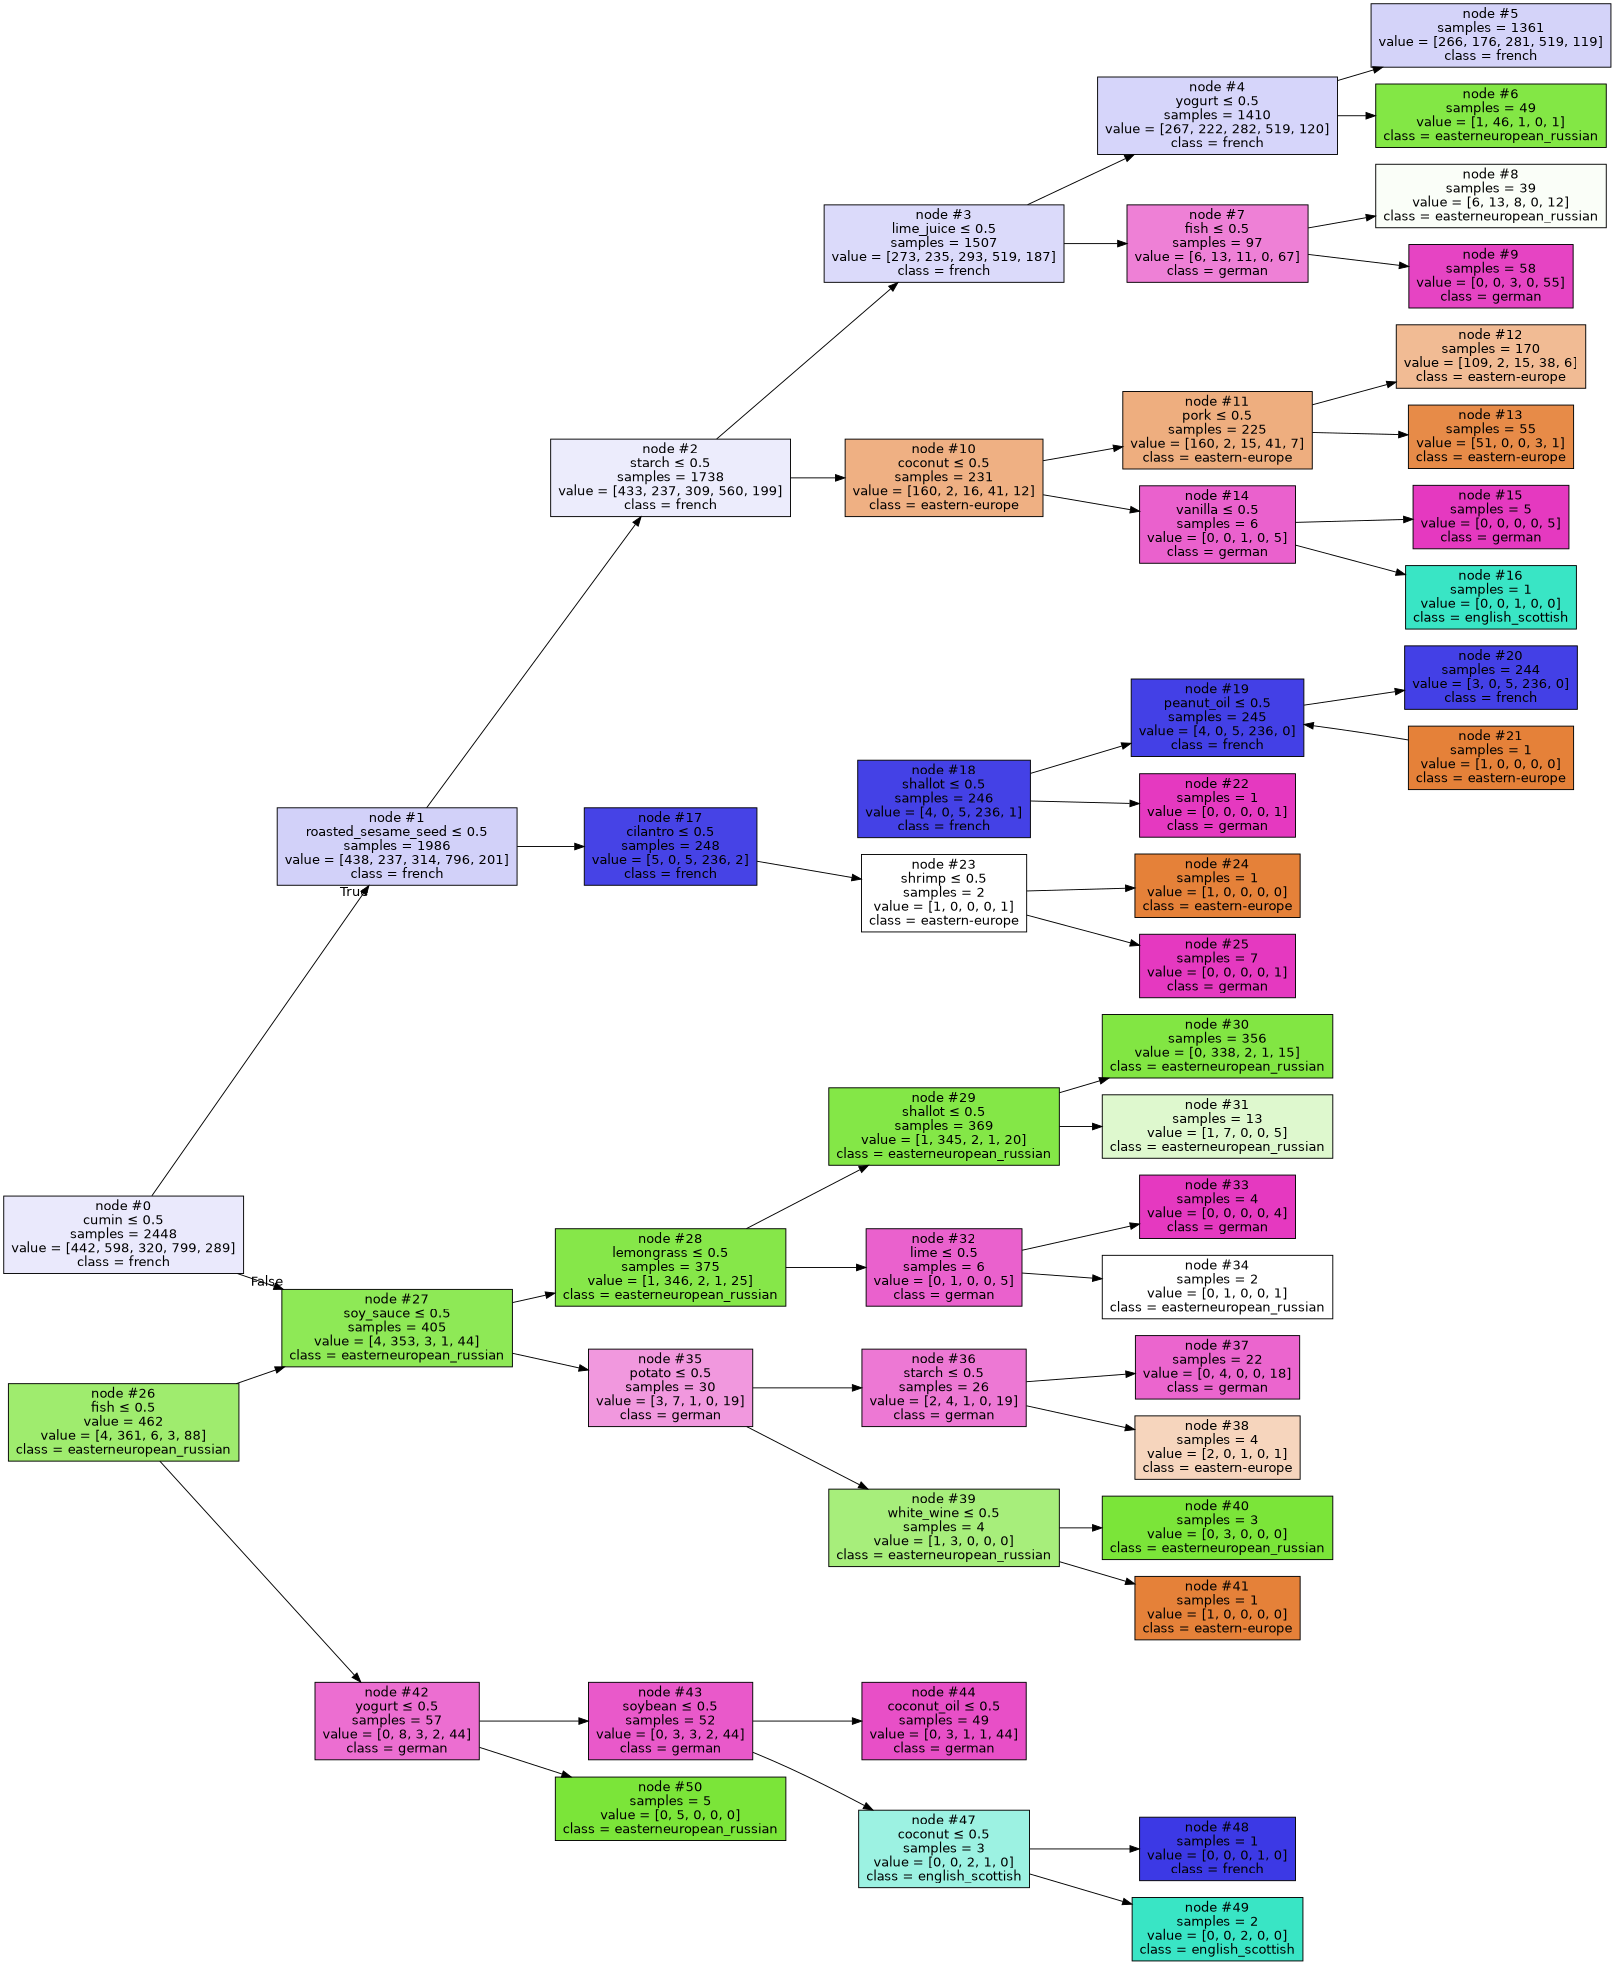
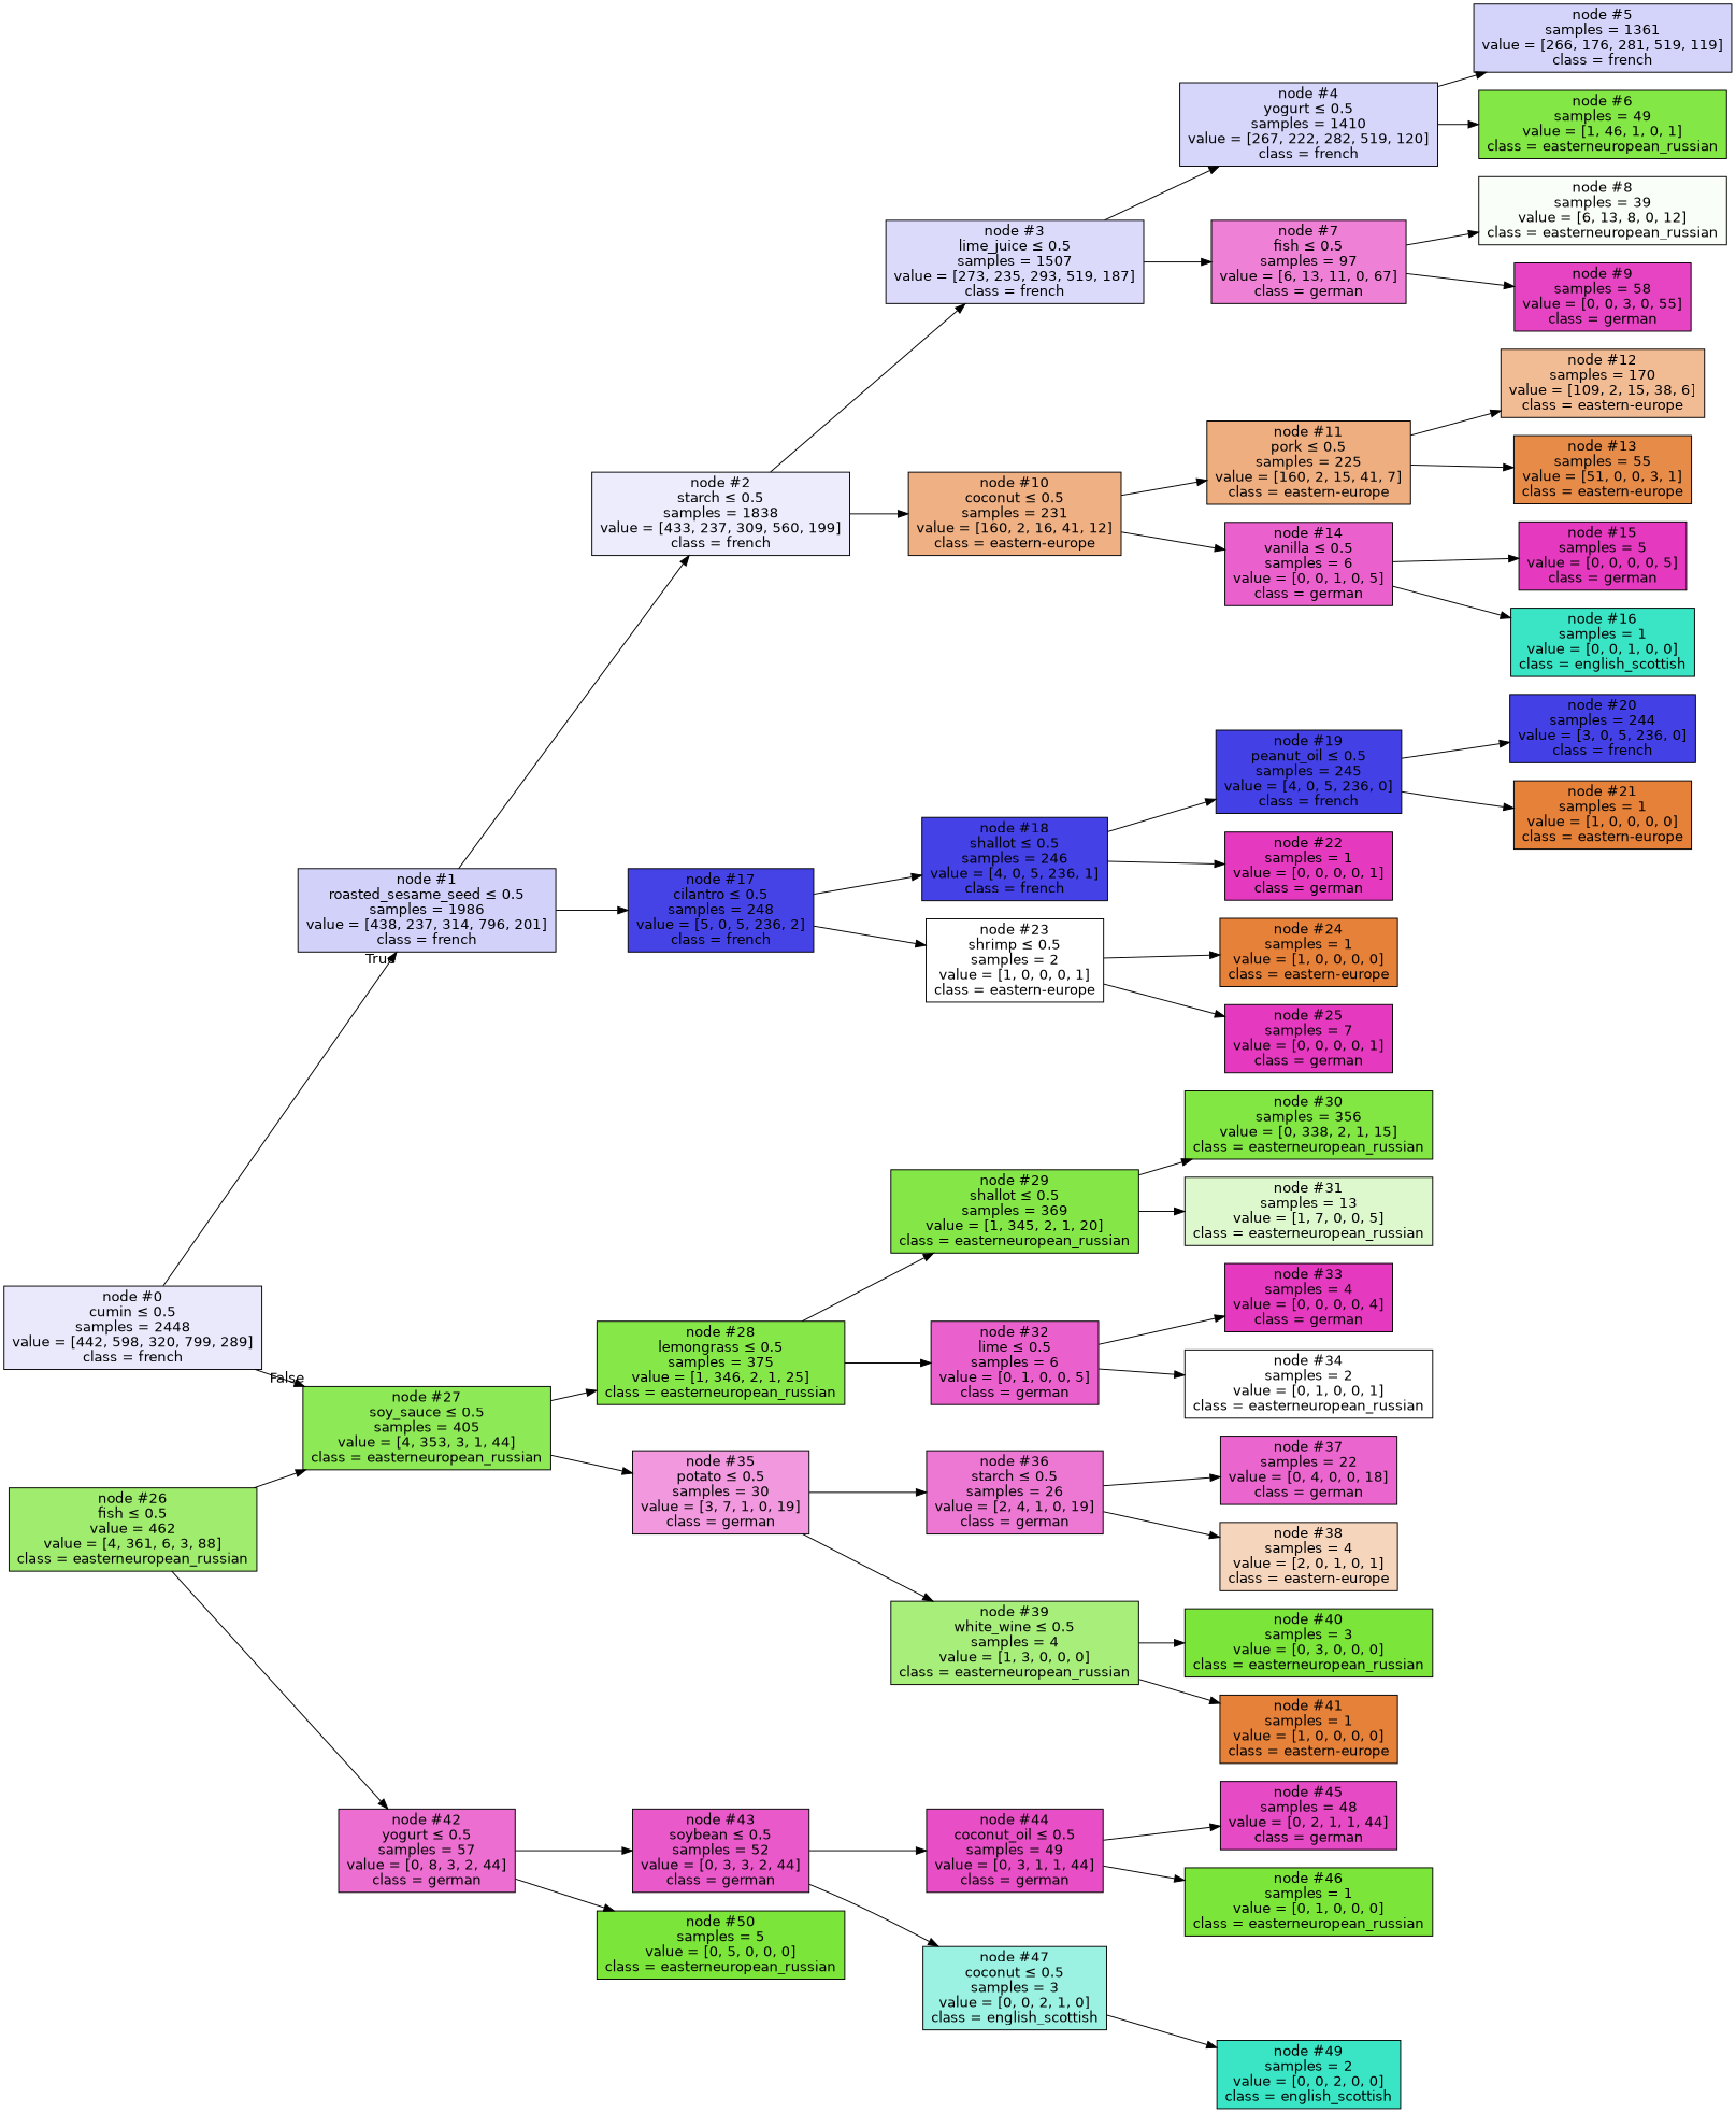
  digraph {
    rankdir=LR
    node [color=black fillcolor="#e539c0" fontname=helvetica shape=box style=filled]
    edge [fontname=helvetica]
    n1 [fillcolor="#eae9fc" label=<node &#35;0<br/>cumin &le; 0.5<br/>samples = 2448<br/>value = [442, 598, 320, 799, 289]<br/>class = french>]
    n2 [fillcolor="#d2d1f9" label=<node &#35;1<br/>roasted_sesame_seed &le; 0.5<br/>samples = 1986<br/>value = [438, 237, 314, 796, 201]<br/>class = french>]
    n3 [fillcolor="#8ee956" label=<node &#35;27<br/>soy_sauce &le; 0.5<br/>samples = 405<br/>value = [4, 353, 3, 1, 44]<br/>class = easterneuropean_russian>]
-   n4 [fillcolor="#ececfc" label=<node &#35;2<br/>starch &le; 0.5<br/>samples = 1738<br/>value = [433, 237, 309, 560, 199]<br/>class = french>]
+   n4 [fillcolor="#ececfc" label=<node &#35;2<br/>starch &le; 0.5<br/>samples = 1838<br/>value = [433, 237, 309, 560, 199]<br/>class = french>]
    n5 [fillcolor="#4643e6" label=<node &#35;17<br/>cilantro &le; 0.5<br/>samples = 248<br/>value = [5, 0, 5, 236, 2]<br/>class = french>]
    n6 [fillcolor="#9fec6e" label=<node &#35;26<br/>fish &le; 0.5<br/>value = 462<br/>value = [4, 361, 6, 3, 88]<br/>class = easterneuropean_russian>]
    n7 [fillcolor="#ec6ed1" label=<node &#35;42<br/>yogurt &le; 0.5<br/>samples = 57<br/>value = [0, 8, 3, 2, 44]<br/>class = german>]
    n8 [fillcolor="#dbdafa" label=<node &#35;3<br/>lime_juice &le; 0.5<br/>samples = 1507<br/>value = [273, 235, 293, 519, 187]<br/>class = french>]
    n9 [fillcolor="#efb083" label=<node &#35;10<br/>coconut &le; 0.5<br/>samples = 231<br/>value = [160, 2, 16, 41, 12]<br/>class = eastern-europe>]
    n10 [fillcolor="#4441e6" label=<node &#35;18<br/>shallot &le; 0.5<br/>samples = 246<br/>value = [4, 0, 5, 236, 1]<br/>class = french>]
    n11 [fillcolor="#ffffff" label=<node &#35;23<br/>shrimp &le; 0.5<br/>samples = 2<br/>value = [1, 0, 0, 0, 1]<br/>class = eastern-europe>]
    n12 [fillcolor="#d6d5fa" label=<node &#35;4<br/>yogurt &le; 0.5<br/>samples = 1410<br/>value = [267, 222, 282, 519, 120]<br/>class = french>]
    n13 [fillcolor="#ee80d6" label=<node &#35;7<br/>fish &le; 0.5<br/>samples = 97<br/>value = [6, 13, 11, 0, 67]<br/>class = german>]
    n14 [fillcolor="#eeae7f" label=<node &#35;11<br/>pork &le; 0.5<br/>samples = 225<br/>value = [160, 2, 15, 41, 7]<br/>class = eastern-europe>]
    n15 [fillcolor="#ea61cd" label=<node &#35;14<br/>vanilla &le; 0.5<br/>samples = 6<br/>value = [0, 0, 1, 0, 5]<br/>class = german>]
    n16 [fillcolor="#d4d3f9" label=<node &#35;5<br/>samples = 1361<br/>value = [266, 176, 281, 519, 119]<br/>class = french>]
    n17 [fillcolor="#83e745" label=<node &#35;6<br/>samples = 49<br/>value = [1, 46, 1, 0, 1]<br/>class = easterneuropean_russian>]
    n18 [fillcolor="#fafef8" label=<node &#35;8<br/>samples = 39<br/>value = [6, 13, 8, 0, 12]<br/>class = easterneuropean_russian>]
    n19 [fillcolor="#e644c3" label=<node &#35;9<br/>samples = 58<br/>value = [0, 0, 3, 0, 55]<br/>class = german>]
    n20 [fillcolor="#f1bb94" label=<node &#35;12<br/>samples = 170<br/>value = [109, 2, 15, 38, 6]<br/>class = eastern-europe>]
    n21 [fillcolor="#e78b48" label=<node &#35;13<br/>samples = 55<br/>value = [51, 0, 0, 3, 1]<br/>class = eastern-europe>]
    n22 [label=<node &#35;15<br/>samples = 5<br/>value = [0, 0, 0, 0, 5]<br/>class = german>]
    n23 [fillcolor="#39e5c5" label=<node &#35;16<br/>samples = 1<br/>value = [0, 0, 1, 0, 0]<br/>class = english_scottish>]
    n24 [fillcolor="#4340e6" label=<node &#35;19<br/>peanut_oil &le; 0.5<br/>samples = 245<br/>value = [4, 0, 5, 236, 0]<br/>class = french>]
    n25 [label=<node &#35;22<br/>samples = 1<br/>value = [0, 0, 0, 0, 1]<br/>class = german>]
    n26 [fillcolor="#e58139" label=<node &#35;24<br/>samples = 1<br/>value = [1, 0, 0, 0, 0]<br/>class = eastern-europe>]
    n27 [label=<node &#35;25<br/>samples = 7<br/>value = [0, 0, 0, 0, 1]<br/>class = german>]
    n28 [fillcolor="#4340e6" label=<node &#35;20<br/>samples = 244<br/>value = [3, 0, 5, 236, 0]<br/>class = french>]
    n29 [fillcolor="#e58139" label=<node &#35;21<br/>samples = 1<br/>value = [1, 0, 0, 0, 0]<br/>class = eastern-europe>]
    n30 [fillcolor="#86e749" label=<node &#35;28<br/>lemongrass &le; 0.5<br/>samples = 375<br/>value = [1, 346, 2, 1, 25]<br/>class = easterneuropean_russian>]
    n31 [fillcolor="#f198de" label=<node &#35;35<br/>potato &le; 0.5<br/>samples = 30<br/>value = [3, 7, 1, 0, 19]<br/>class = german>]
    n32 [fillcolor="#e959ca" label=<node &#35;43<br/>soybean &le; 0.5<br/>samples = 52<br/>value = [0, 3, 3, 2, 44]<br/>class = german>]
    n33 [fillcolor="#7be539" label=<node &#35;50<br/>samples = 5<br/>value = [0, 5, 0, 0, 0]<br/>class = easterneuropean_russian>]
    n34 [fillcolor="#84e747" label=<node &#35;29<br/>shallot &le; 0.5<br/>samples = 369<br/>value = [1, 345, 2, 1, 20]<br/>class = easterneuropean_russian>]
    n35 [fillcolor="#ea61cd" label=<node &#35;32<br/>lime &le; 0.5<br/>samples = 6<br/>value = [0, 1, 0, 0, 5]<br/>class = german>]
    n36 [fillcolor="#ed78d4" label=<node &#35;36<br/>starch &le; 0.5<br/>samples = 26<br/>value = [2, 4, 1, 0, 19]<br/>class = german>]
    n37 [fillcolor="#a7ee7b" label=<node &#35;39<br/>white_wine &le; 0.5<br/>samples = 4<br/>value = [1, 3, 0, 0, 0]<br/>class = easterneuropean_russian>]
    n38 [fillcolor="#82e643" label=<node &#35;30<br/>samples = 356<br/>value = [0, 338, 2, 1, 15]<br/>class = easterneuropean_russian>]
    n39 [fillcolor="#def8ce" label=<node &#35;31<br/>samples = 13<br/>value = [1, 7, 0, 0, 5]<br/>class = easterneuropean_russian>]
    n40 [label=<node &#35;33<br/>samples = 4<br/>value = [0, 0, 0, 0, 4]<br/>class = german>]
    n41 [fillcolor="#ffffff" label=<node &#35;34<br/>samples = 2<br/>value = [0, 1, 0, 0, 1]<br/>class = easterneuropean_russian>]
    n42 [fillcolor="#eb65ce" label=<node &#35;37<br/>samples = 22<br/>value = [0, 4, 0, 0, 18]<br/>class = german>]
    n43 [fillcolor="#f6d5bd" label=<node &#35;38<br/>samples = 4<br/>value = [2, 0, 1, 0, 1]<br/>class = eastern-europe>]
    n44 [fillcolor="#7be539" label=<node &#35;40<br/>samples = 3<br/>value = [0, 3, 0, 0, 0]<br/>class = easterneuropean_russian>]
    n45 [fillcolor="#e58139" label=<node &#35;41<br/>samples = 1<br/>value = [1, 0, 0, 0, 0]<br/>class = eastern-europe>]
    n46 [fillcolor="#e84fc7" label=<node &#35;44<br/>coconut_oil &le; 0.5<br/>samples = 49<br/>value = [0, 3, 1, 1, 44]<br/>class = german>]
    n47 [fillcolor="#9cf2e2" label=<node &#35;47<br/>coconut &le; 0.5<br/>samples = 3<br/>value = [0, 0, 2, 1, 0]<br/>class = english_scottish>]
-   n50 [fillcolor="#3c39e5" label=<node &#35;48<br/>samples = 1<br/>value = [0, 0, 0, 1, 0]<br/>class = french>]
+   n48 [fillcolor="#e74ac5" label=<node &#35;45<br/>samples = 48<br/>value = [0, 2, 1, 1, 44]<br/>class = german>]
+   n49 [fillcolor="#7be539" label=<node &#35;46<br/>samples = 1<br/>value = [0, 1, 0, 0, 0]<br/>class = easterneuropean_russian>]
    n51 [fillcolor="#39e5c5" label=<node &#35;49<br/>samples = 2<br/>value = [0, 0, 2, 0, 0]<br/>class = english_scottish>]
    n1 -> n2 [headlabel=True labelangle=45 labeldistance=2.5]
    n1 -> n3 [headlabel=False labelangle=-45 labeldistance=2.5]
    n2 -> n4
    n2 -> n5
    n3 -> n30
    n3 -> n31
    n4 -> n8
    n4 -> n9
+   n5 -> n10
    n5 -> n11
    n6 -> n3
    n6 -> n7
    n7 -> n32
    n7 -> n33
    n8 -> n12
    n8 -> n13
    n9 -> n14
    n9 -> n15
    n10 -> n24
    n10 -> n25
    n11 -> n26
    n11 -> n27
    n12 -> n16
    n12 -> n17
    n13 -> n18
    n13 -> n19
    n14 -> n20
    n14 -> n21
    n15 -> n22
    n15 -> n23
    n24 -> n28
-   n29 -> n24
+   n24 -> n29
    n30 -> n34
    n30 -> n35
    n31 -> n36
    n31 -> n37
    n32 -> n46
    n32 -> n47
    n34 -> n38
    n34 -> n39
    n35 -> n40
    n35 -> n41
    n36 -> n42
    n36 -> n43
    n37 -> n44
    n37 -> n45
-   n47 -> n50
+   n46 -> n48
+   n46 -> n49
    n47 -> n51
  }
